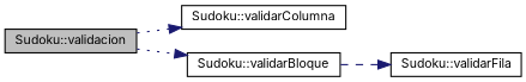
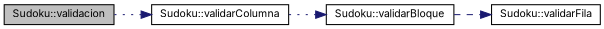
  digraph {
    fontname=Inter
    rankdir=LR
    node [color=black fillcolor=white fontname=Inter fontsize=10 shape=record style=filled]
    edge [color=midnightblue fontname=Inter fontsize=10 labelfontname=Helvetica labelfontsize=10 style=dotted]
    n1 [fillcolor=grey75 fontcolor=black height=0.2 label="Sudoku::validacion" width=0.4]
    n2 [height=0.2 label="Sudoku::validarColumna" width=0.4]
    n3 [height=0.2 label="Sudoku::validarBloque" width=0.4]
    n4 [height=0.2 label="Sudoku::validarFila" width=0.4]
    n1 -> n2
-   n1 -> n3
+   n2 -> n3
    n3 -> n4 [style=dashed]
  }
